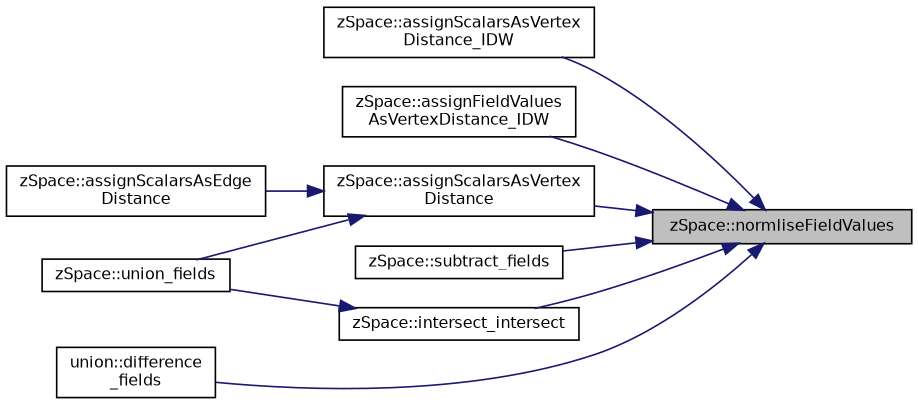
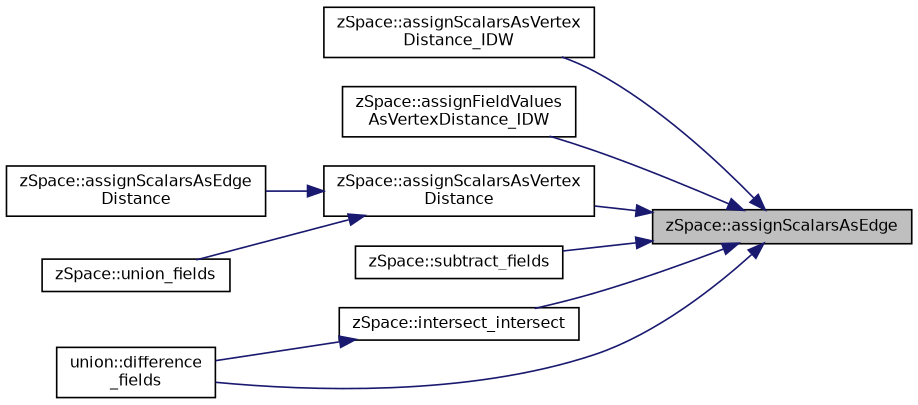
  digraph {
    rankdir=RL
    node [color=black fillcolor=white fontname=Helvetica fontsize=10 shape=record style=filled]
    edge [color=midnightblue dir=back fontname=Helvetica fontsize=10 labelfontname=Helvetica labelfontsize=10 style=solid]
-   n1 [fillcolor=grey75 fontcolor=black height=0.2 label="zSpace::normliseFieldValues" width=0.4]
+   n1 [fillcolor=grey75 fontcolor=black height=0.2 label="zSpace::assignScalarsAsEdge" width=0.4]
    n2 [height=0.2 label="zSpace::assignScalarsAsVertex\lDistance_IDW" width=0.4]
    n3 [height=0.2 label="zSpace::assignFieldValues\lAsVertexDistance_IDW" width=0.4]
    n4 [height=0.2 label="zSpace::assignScalarsAsVertex\lDistance" width=0.4]
    n5 [height=0.2 label="zSpace::subtract_fields" width=0.4]
    n6 [height=0.2 label="zSpace::intersect_intersect" width=0.4]
    n7 [height=0.2 label="union::difference\l_fields" width=0.4]
    n8 [height=0.2 label="zSpace::assignScalarsAsEdge\lDistance" width=0.4]
    n9 [height=0.2 label="zSpace::union_fields" width=0.4]
    n1 -> n2
    n1 -> n3
    n1 -> n4
    n1 -> n5
    n1 -> n6
    n1 -> n7
    n4 -> n8
    n4 -> n9
-   n6 -> n9
+   n6 -> n7
  }
